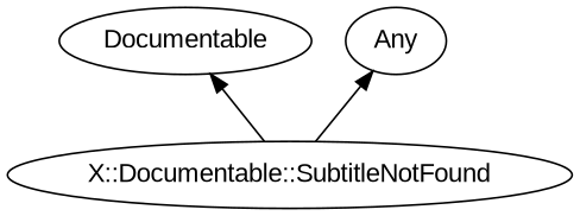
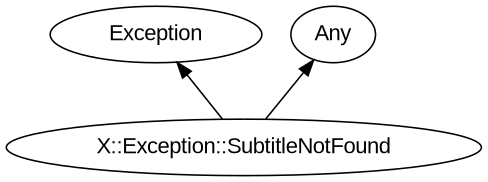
  digraph {
    fontname="Liberation Sans"
    rankdir=BT
    splines=polyline
    node [color="#000000" fontcolor="#000000" fontname="Liberation Sans"]
    edge [color="#000000" fontname="Liberation Sans"]
-   "X::Documentable::SubtitleNotFound"
-   Exception [label=Documentable]
+   "X::Documentable::SubtitleNotFound" [label="X::Exception::SubtitleNotFound"]
+   Exception
    Any
    "X::Documentable::SubtitleNotFound" -> Exception
    "X::Documentable::SubtitleNotFound" -> Any
  }
